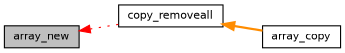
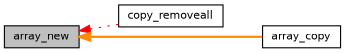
  digraph {
    rankdir=LR
    node [color=black fillcolor=white fontname=Helvetica fontsize=10 shape=record style=filled]
    edge [dir=back fontname=Helvetica fontsize=10 labelfontname=Helvetica labelfontsize=10]
    n1 [fillcolor=grey75 fontcolor=black height=0.2 label=array_new width=0.4]
    n2 [height=0.2 label=copy_removeall width=0.4]
    n3 [height=0.2 label=array_copy width=0.4]
    n1 -> n2 [color=red style=dotted]
-   n2 -> n3 [color=darkorange style=bold]
+   n1 -> n3 [color=darkorange style=bold]
  }
